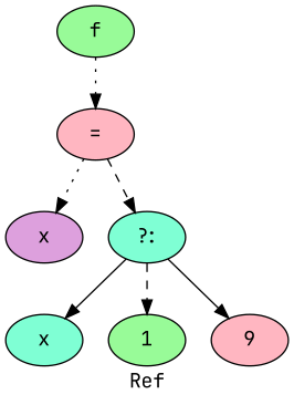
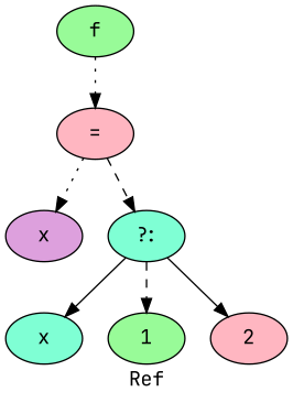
  digraph {
    label=Ref
    fontname="JetBrains Mono"
    node [style=filled fillcolor=palegreen fontname="JetBrains Mono"]
    edge [style=dotted fontname="JetBrains Mono"]
    n1 [label=f]
    n2 [label="=" fillcolor=lightpink]
    n3 [label=x fillcolor=plum]
    n4 [label="?:" fillcolor=aquamarine]
    n5 [label=x fillcolor=aquamarine]
    n6 [label=1]
-   n7 [label=9 fillcolor=lightpink]
+   n7 [label=2 fillcolor=lightpink]
    n1 -> n2
    n2 -> n3
    n2 -> n4 [style=dashed]
    n4 -> n5 [style=solid]
    n4 -> n6 [style=dashed]
    n4 -> n7 [style=solid]
  }
